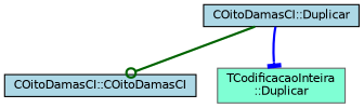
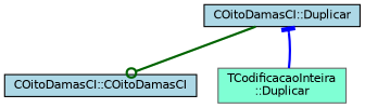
  digraph {
    rankdir=TB
    node [color=black fillcolor=lightblue fontname=Helvetica fontsize=10 shape=box style=filled]
    edge [fontname=Helvetica fontsize=10 labelfontname=Helvetica labelfontsize=10 style=bold]
    n1 [fontcolor=black height=0.2 label="COitoDamasCI::Duplicar" width=0.4]
    n2 [height=0.2 label="COitoDamasCI::COitoDamasCI" width=0.4]
    n3 [color=gray40 fillcolor=aquamarine height=0.2 label="TCodificacaoInteira\l::Duplicar" width=0.4]
    n1 -> n2 [arrowhead=odot color=darkgreen]
-   n1 -> n3 [arrowhead=tee color=blue]
+   n3 -> n1 [arrowhead=tee color=blue]
  }
